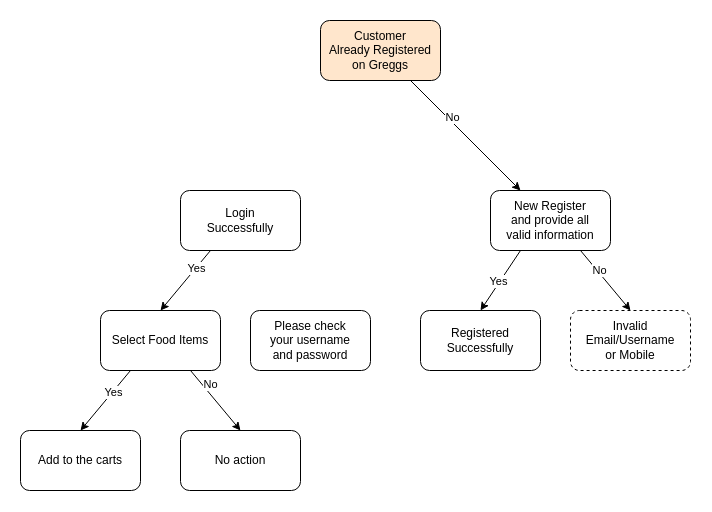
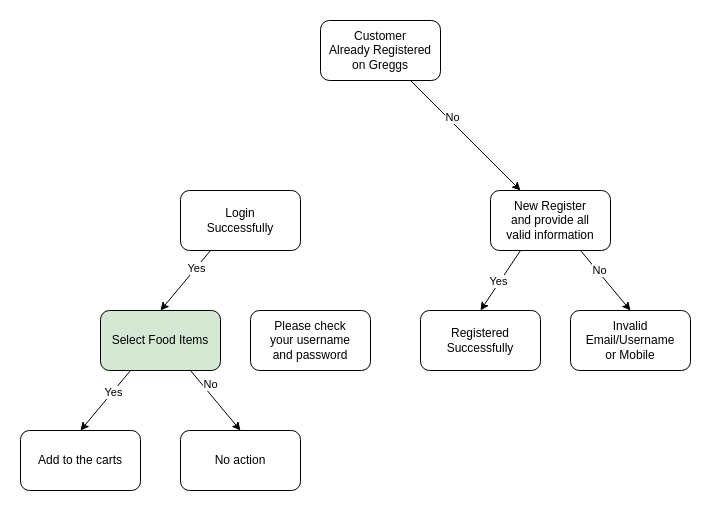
  <mxCell id="0" />
  <mxCell id="1" parent="0" />
  <mxCell id="2" value="" style="endArrow=classic;html=1;rounded=0;exitX=0.75;exitY=1;exitDx=0;exitDy=0;" edge="1" parent="1" source="8" target="10"><mxGeometry width="50" height="50" relative="1" as="geometry"><mxPoint x="410" y="90" as="sourcePoint" /><mxPoint x="460" y="180" as="targetPoint" /></mxGeometry></mxCell>
  <mxCell id="3" value="No" style="edgeLabel;html=1;align=center;verticalAlign=middle;resizable=0;points=[];" vertex="1" connectable="0" parent="2"><mxGeometry x="-0.292" y="3" relative="1" as="geometry"><mxPoint as="offset" /></mxGeometry></mxCell>
- <mxCell id="4" value="Select Food Items" style="rounded=1;whiteSpace=wrap;html=1;" vertex="1" parent="1"><mxGeometry x="100" y="310" width="120" height="60" as="geometry" /></mxCell>
+ <mxCell id="4" value="Select Food Items" style="rounded=1;whiteSpace=wrap;html=1;fillColor=#d5e8d4;" vertex="1" parent="1"><mxGeometry x="100" y="310" width="120" height="60" as="geometry" /></mxCell>
  <mxCell id="5" value="" style="endArrow=classic;html=1;rounded=0;entryX=0.5;entryY=0;entryDx=0;entryDy=0;exitX=0.25;exitY=1;exitDx=0;exitDy=0;" edge="1" parent="1" source="9" target="4"><mxGeometry width="50" height="50" relative="1" as="geometry"><mxPoint x="280" y="240" as="sourcePoint" /><mxPoint x="460" y="280" as="targetPoint" /></mxGeometry></mxCell>
  <mxCell id="6" value="Yes" style="edgeLabel;html=1;align=center;verticalAlign=middle;resizable=0;points=[];" vertex="1" connectable="0" parent="5"><mxGeometry x="-0.427" y="1" relative="1" as="geometry"><mxPoint x="-1" as="offset" /></mxGeometry></mxCell>
  <mxCell id="7" value="Please check&lt;br&gt;your username&lt;br&gt;and password" style="rounded=1;whiteSpace=wrap;html=1;" vertex="1" parent="1"><mxGeometry x="250" y="310" width="120" height="60" as="geometry" /></mxCell>
- <mxCell id="8" value="Customer&lt;br&gt;Already Registered&lt;br&gt;on Greggs" style="rounded=1;whiteSpace=wrap;html=1;fillColor=#ffe6cc;" vertex="1" parent="1"><mxGeometry x="320" y="20" width="120" height="60" as="geometry" /></mxCell>
+ <mxCell id="8" value="Customer&lt;br&gt;Already Registered&lt;br&gt;on Greggs" style="rounded=1;whiteSpace=wrap;html=1;" vertex="1" parent="1"><mxGeometry x="320" y="20" width="120" height="60" as="geometry" /></mxCell>
  <mxCell id="9" value="Login&lt;br&gt;Successfully" style="rounded=1;whiteSpace=wrap;html=1;" vertex="1" parent="1"><mxGeometry x="180" y="190" width="120" height="60" as="geometry" /></mxCell>
  <mxCell id="10" value="New Register&lt;br&gt;and provide all&lt;br&gt;valid information" style="rounded=1;whiteSpace=wrap;html=1;" vertex="1" parent="1"><mxGeometry x="490" y="190" width="120" height="60" as="geometry" /></mxCell>
  <mxCell id="11" value="Add to the carts" style="rounded=1;whiteSpace=wrap;html=1;" vertex="1" parent="1"><mxGeometry x="20" y="430" width="120" height="60" as="geometry" /></mxCell>
  <mxCell id="12" value="" style="endArrow=classic;html=1;rounded=0;entryX=0.5;entryY=0;entryDx=0;entryDy=0;exitX=0.25;exitY=1;exitDx=0;exitDy=0;" edge="1" parent="1" source="4" target="11"><mxGeometry width="50" height="50" relative="1" as="geometry"><mxPoint x="410" y="420" as="sourcePoint" /><mxPoint x="460" y="370" as="targetPoint" /></mxGeometry></mxCell>
  <mxCell id="13" value="Yes" style="edgeLabel;html=1;align=center;verticalAlign=middle;resizable=0;points=[];" vertex="1" connectable="0" parent="12"><mxGeometry x="-0.303" relative="1" as="geometry"><mxPoint y="1" as="offset" /></mxGeometry></mxCell>
  <mxCell id="14" value="No action" style="rounded=1;whiteSpace=wrap;html=1;" vertex="1" parent="1"><mxGeometry x="180" y="430" width="120" height="60" as="geometry" /></mxCell>
  <mxCell id="15" value="" style="endArrow=classic;html=1;rounded=0;entryX=0.5;entryY=0;entryDx=0;entryDy=0;exitX=0.75;exitY=1;exitDx=0;exitDy=0;" edge="1" parent="1" source="4" target="14"><mxGeometry width="50" height="50" relative="1" as="geometry"><mxPoint x="410" y="420" as="sourcePoint" /><mxPoint x="460" y="370" as="targetPoint" /></mxGeometry></mxCell>
  <mxCell id="16" value="No" style="edgeLabel;html=1;align=center;verticalAlign=middle;resizable=0;points=[];" vertex="1" connectable="0" parent="15"><mxGeometry x="0.288" y="1" relative="1" as="geometry"><mxPoint x="-13" y="-24" as="offset" /></mxGeometry></mxCell>
  <mxCell id="17" value="Registered Successfully" style="rounded=1;whiteSpace=wrap;html=1;" vertex="1" parent="1"><mxGeometry x="420" y="310" width="120" height="60" as="geometry" /></mxCell>
  <mxCell id="18" value="" style="endArrow=classic;html=1;rounded=0;entryX=0.5;entryY=0;entryDx=0;entryDy=0;exitX=0.25;exitY=1;exitDx=0;exitDy=0;" edge="1" parent="1" source="10" target="17"><mxGeometry width="50" height="50" relative="1" as="geometry"><mxPoint x="380" y="280" as="sourcePoint" /><mxPoint x="430" y="230" as="targetPoint" /></mxGeometry></mxCell>
  <mxCell id="19" value="Yes" style="edgeLabel;html=1;align=center;verticalAlign=middle;resizable=0;points=[];" vertex="1" connectable="0" parent="18"><mxGeometry x="0.307" y="2" relative="1" as="geometry"><mxPoint x="2" y="-10" as="offset" /></mxGeometry></mxCell>
- <mxCell id="20" value="Invalid Email/Username&lt;br&gt;or Mobile" style="rounded=1;whiteSpace=wrap;html=1;dashed=1;" vertex="1" parent="1"><mxGeometry x="570" y="310" width="120" height="60" as="geometry" /></mxCell>
+ <mxCell id="20" value="Invalid Email/Username&lt;br&gt;or Mobile" style="rounded=1;whiteSpace=wrap;html=1;" vertex="1" parent="1"><mxGeometry x="570" y="310" width="120" height="60" as="geometry" /></mxCell>
  <mxCell id="21" value="" style="endArrow=classic;html=1;rounded=0;entryX=0.5;entryY=0;entryDx=0;entryDy=0;exitX=0.75;exitY=1;exitDx=0;exitDy=0;" edge="1" parent="1" source="10" target="20"><mxGeometry width="50" height="50" relative="1" as="geometry"><mxPoint x="380" y="230" as="sourcePoint" /><mxPoint x="430" y="180" as="targetPoint" /></mxGeometry></mxCell>
  <mxCell id="22" value="No" style="edgeLabel;html=1;align=center;verticalAlign=middle;resizable=0;points=[];" vertex="1" connectable="0" parent="21"><mxGeometry x="-0.303" y="2" relative="1" as="geometry"><mxPoint as="offset" /></mxGeometry></mxCell>
